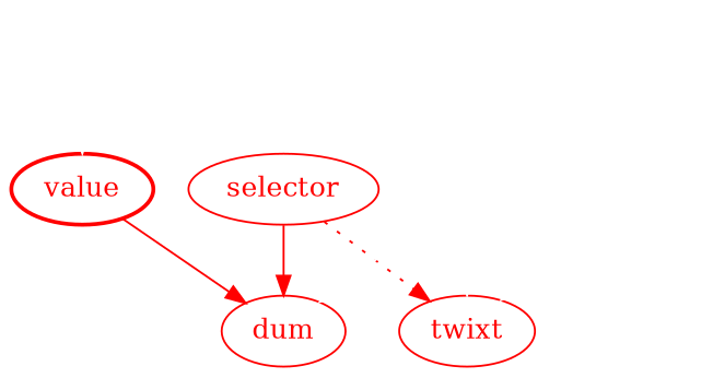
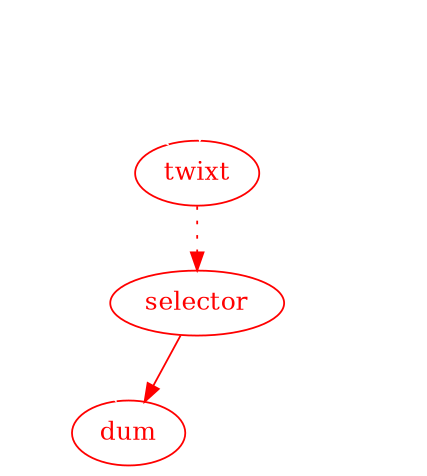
  digraph {
    node [color=red fontcolor=red]
    edge [color=white fontcolor=white]
-   value [style=bold]
    dum
    selector
    twixt
    zero [color=white fontcolor=white]
    dee [color=white fontcolor=white]
    rattle [color=white fontcolor=white]
-   value -> dum [color=red]
    selector -> dum [color=red]
-   selector -> twixt [color=red style=dotted]
-   zero -> value
+   twixt -> selector [color=red style=dotted]
    dee -> dum
    dee -> twixt
    rattle -> twixt
  }
